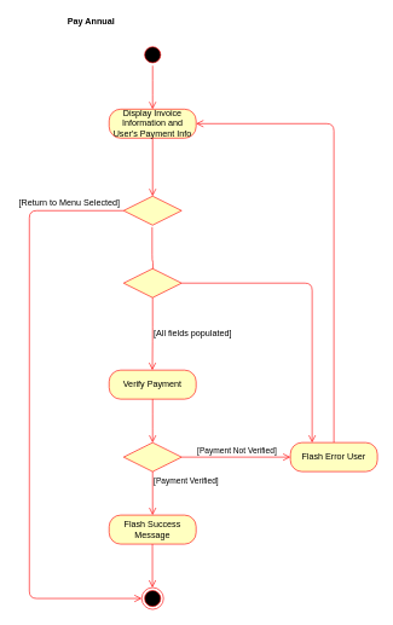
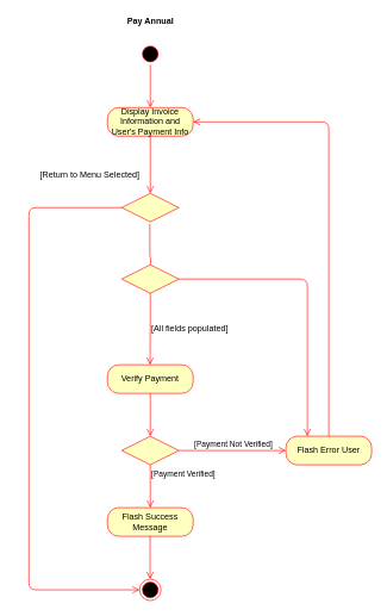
  <mxCell id="0" />
  <mxCell id="1" parent="0" />
  <mxCell id="2" value="" style="ellipse;html=1;shape=startState;fillColor=#000000;strokeColor=#ff0000;" parent="1" vertex="1"><mxGeometry x="195" y="60" width="30" height="30" as="geometry" /></mxCell>
  <mxCell id="3" value="" style="edgeStyle=orthogonalEdgeStyle;html=1;verticalAlign=bottom;endArrow=open;endSize=8;strokeColor=#ff0000;" parent="1" source="2" edge="1"><mxGeometry relative="1" as="geometry"><mxPoint x="210" y="150" as="targetPoint" /></mxGeometry></mxCell>
  <mxCell id="4" value="Display Invoice Information and User's Payment Info" style="rounded=1;whiteSpace=wrap;html=1;arcSize=40;fontColor=#000000;fillColor=#ffffc0;strokeColor=#ff0000;" parent="1" vertex="1"><mxGeometry x="150" y="150" width="120" height="40" as="geometry" /></mxCell>
  <mxCell id="5" value="" style="edgeStyle=orthogonalEdgeStyle;html=1;verticalAlign=bottom;endArrow=open;endSize=8;strokeColor=#ff0000;entryX=0.5;entryY=0;entryDx=0;entryDy=0;" parent="1" source="4" target="18" edge="1"><mxGeometry relative="1" as="geometry"><mxPoint x="210" y="250" as="targetPoint" /></mxGeometry></mxCell>
  <mxCell id="6" value="" style="edgeStyle=orthogonalEdgeStyle;html=1;verticalAlign=bottom;endArrow=open;endSize=8;strokeColor=#ff0000;" parent="1" edge="1"><mxGeometry relative="1" as="geometry"><mxPoint x="209.66" y="510" as="targetPoint" /><mxPoint x="210" y="410" as="sourcePoint" /><Array as="points"><mxPoint x="210" y="460" /></Array></mxGeometry></mxCell>
  <mxCell id="7" value="Verify Payment" style="rounded=1;whiteSpace=wrap;html=1;arcSize=40;fontColor=#000000;fillColor=#ffffc0;strokeColor=#ff0000;" parent="1" vertex="1"><mxGeometry x="150" y="510" width="120" height="40" as="geometry" /></mxCell>
  <mxCell id="8" value="" style="edgeStyle=orthogonalEdgeStyle;html=1;verticalAlign=bottom;endArrow=open;endSize=8;strokeColor=#ff0000;" parent="1" source="7" edge="1"><mxGeometry relative="1" as="geometry"><mxPoint x="210" y="610" as="targetPoint" /></mxGeometry></mxCell>
- <mxCell id="9" value="&lt;b&gt;Pay Annual&lt;/b&gt;" style="text;html=1;align=center;verticalAlign=middle;resizable=0;points=[];autosize=1;" parent="1" vertex="1"><mxGeometry x="85" y="20" width="80" height="20" as="geometry" /></mxCell>
+ <mxCell id="9" value="&lt;b&gt;Pay Annual&lt;/b&gt;" style="text;html=1;align=center;verticalAlign=middle;resizable=0;points=[];autosize=1;" parent="1" vertex="1"><mxGeometry x="170" y="20" width="80" height="20" as="geometry" /></mxCell>
  <mxCell id="10" value="" style="rhombus;whiteSpace=wrap;html=1;fillColor=#ffffc0;strokeColor=#ff0000;" parent="1" vertex="1"><mxGeometry x="170" y="610" width="80" height="40" as="geometry" /></mxCell>
  <mxCell id="11" value="[Payment Not Verified]" style="edgeStyle=orthogonalEdgeStyle;html=1;align=left;verticalAlign=bottom;endArrow=open;endSize=8;strokeColor=#ff0000;entryX=0;entryY=0.5;entryDx=0;entryDy=0;" parent="1" source="10" target="17" edge="1"><mxGeometry x="-0.733" relative="1" as="geometry"><mxPoint x="350" y="630" as="targetPoint" /><mxPoint as="offset" /></mxGeometry></mxCell>
  <mxCell id="12" value="[Payment Verified]" style="edgeStyle=orthogonalEdgeStyle;html=1;align=left;verticalAlign=top;endArrow=open;endSize=8;strokeColor=#ff0000;" parent="1" source="10" edge="1"><mxGeometry x="-1" relative="1" as="geometry"><mxPoint x="210" y="710" as="targetPoint" /></mxGeometry></mxCell>
  <mxCell id="13" value="Flash Success Message" style="rounded=1;whiteSpace=wrap;html=1;arcSize=40;fontColor=#000000;fillColor=#ffffc0;strokeColor=#ff0000;" parent="1" vertex="1"><mxGeometry x="150" y="710" width="120" height="40" as="geometry" /></mxCell>
  <mxCell id="14" value="" style="ellipse;html=1;shape=endState;fillColor=#000000;strokeColor=#ff0000;" parent="1" vertex="1"><mxGeometry x="195" y="810" width="30" height="30" as="geometry" /></mxCell>
  <mxCell id="15" value="" style="edgeStyle=orthogonalEdgeStyle;html=1;verticalAlign=bottom;endArrow=open;endSize=8;strokeColor=#ff0000;" parent="1" edge="1"><mxGeometry relative="1" as="geometry"><mxPoint x="209.71" y="810" as="targetPoint" /><mxPoint x="209.71" y="750" as="sourcePoint" /></mxGeometry></mxCell>
  <mxCell id="16" style="edgeStyle=orthogonalEdgeStyle;orthogonalLoop=1;jettySize=auto;html=1;entryX=1;entryY=0.5;entryDx=0;entryDy=0;endArrow=open;endSize=8;strokeColor=#ff0000;align=left;exitX=0.5;exitY=0;exitDx=0;exitDy=0;" parent="1" source="17" target="4" edge="1"><mxGeometry relative="1" as="geometry"><Array as="points"><mxPoint x="460" y="170" /></Array><mxPoint x="270" y="270" as="targetPoint" /></mxGeometry></mxCell>
  <mxCell id="17" value="Flash Error User" style="rounded=1;whiteSpace=wrap;html=1;arcSize=40;fontColor=#000000;fillColor=#ffffc0;strokeColor=#ff0000;" parent="1" vertex="1"><mxGeometry x="400" y="610" width="120" height="40" as="geometry" /></mxCell>
  <mxCell id="18" value="" style="rhombus;whiteSpace=wrap;html=1;fillColor=#ffffc0;strokeColor=#ff0000;" parent="1" vertex="1"><mxGeometry x="170" y="270" width="80" height="40" as="geometry" /></mxCell>
  <mxCell id="19" value="" style="edgeStyle=orthogonalEdgeStyle;html=1;verticalAlign=bottom;endArrow=open;endSize=8;strokeColor=#ff0000;exitX=0;exitY=0.5;exitDx=0;exitDy=0;entryX=0;entryY=0.5;entryDx=0;entryDy=0;" parent="1" source="18" target="14" edge="1"><mxGeometry relative="1" as="geometry"><mxPoint x="50" y="461.748" as="targetPoint" /><mxPoint x="290" y="310" as="sourcePoint" /><Array as="points"><mxPoint x="40" y="290" /><mxPoint x="40" y="825" /></Array></mxGeometry></mxCell>
- <mxCell id="20" value="[Return to Menu Selected]" style="text;html=1;align=center;verticalAlign=middle;resizable=0;points=[];autosize=1;" parent="1" vertex="1"><mxGeometry x="20" y="270" width="150" height="20" as="geometry" /></mxCell>
+ <mxCell id="20" value="[Return to Menu Selected]" style="text;html=1;align=center;verticalAlign=middle;resizable=0;points=[];autosize=1;" parent="1" vertex="1"><mxGeometry x="50" y="235" width="150" height="20" as="geometry" /></mxCell>
  <mxCell id="21" value="" style="edgeStyle=orthogonalEdgeStyle;html=1;verticalAlign=bottom;endArrow=open;endSize=8;strokeColor=#ff0000;exitX=0.492;exitY=1.067;exitDx=0;exitDy=0;exitPerimeter=0;" parent="1" source="18" edge="1"><mxGeometry relative="1" as="geometry"><mxPoint x="210" y="410" as="targetPoint" /><mxPoint x="209.83" y="390" as="sourcePoint" /></mxGeometry></mxCell>
  <mxCell id="22" value="" style="rhombus;whiteSpace=wrap;html=1;fillColor=#ffffc0;strokeColor=#ff0000;" parent="1" vertex="1"><mxGeometry x="170" y="370" width="80" height="40" as="geometry" /></mxCell>
  <mxCell id="23" value="" style="edgeStyle=orthogonalEdgeStyle;html=1;verticalAlign=bottom;endArrow=open;endSize=8;strokeColor=#ff0000;exitX=1;exitY=0.5;exitDx=0;exitDy=0;entryX=0.25;entryY=0;entryDx=0;entryDy=0;" parent="1" source="22" target="17" edge="1"><mxGeometry relative="1" as="geometry"><mxPoint x="220" y="520" as="targetPoint" /><mxPoint x="220" y="460" as="sourcePoint" /></mxGeometry></mxCell>
  <mxCell id="24" value="[All fields populated]" style="text;html=1;align=center;verticalAlign=middle;resizable=0;points=[];autosize=1;" parent="1" vertex="1"><mxGeometry x="205" y="450" width="120" height="20" as="geometry" /></mxCell>
